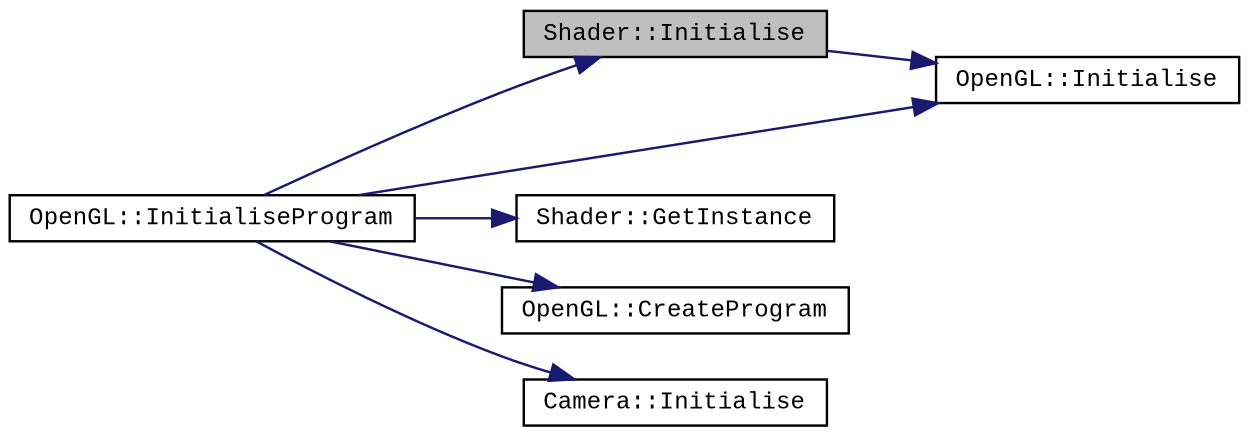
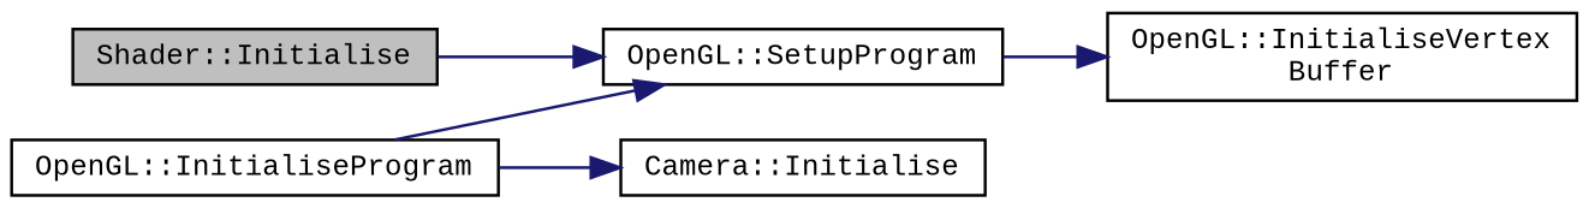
  digraph {
    fontname="Liberation Mono"
    rankdir=LR
    node [color=black fillcolor=white fontname="Liberation Mono" fontsize=10 shape=record style=filled]
    edge [color=midnightblue fontname="Liberation Mono" fontsize=10 labelfontname=Helvetica labelfontsize=10 style=solid]
    n1 [fillcolor=grey75 fontcolor=black height=0.2 label="Shader::Initialise" width=0.4]
-   n2 [height=0.2 label="OpenGL::Initialise" width=0.4]
+   n2 [height=0.2 label="OpenGL::SetupProgram" width=0.4]
+   n3 [height=0.2 label="OpenGL::InitialiseVertex\lBuffer" width=0.4]
    n4 [height=0.2 label="OpenGL::InitialiseProgram" width=0.4]
-   n5 [height=0.2 label="Shader::GetInstance" width=0.4]
-   n6 [height=0.2 label="OpenGL::CreateProgram" width=0.4]
    n7 [height=0.2 label="Camera::Initialise" width=0.4]
    n1 -> n2
-   n4 -> n1
+   n2 -> n3
    n4 -> n2
-   n4 -> n5
-   n4 -> n6
    n4 -> n7
  }
